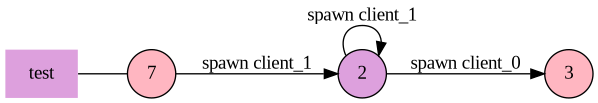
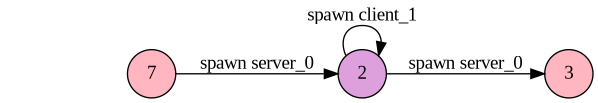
  digraph {
    fontname="Liberation Serif"
    rankdir=LR
    node [fillcolor=plum fontname="Liberation Serif" shape=circle style=filled]
    edge [fontname="Liberation Serif"]
-   n1 [label=test shape=plaintext]
    n2 [fillcolor=lightpink label=7]
    n3 [label=2]
    n4 [fillcolor=lightpink label=3]
-   n1 -> n2 [arrowhead=none]
-   n2 -> n3 [label="spawn client_1"]
+   n2 -> n3 [label="spawn server_0"]
    n3 -> n3 [label="spawn client_1"]
-   n3 -> n4 [label="spawn client_0"]
+   n3 -> n4 [label="spawn server_0"]
  }
